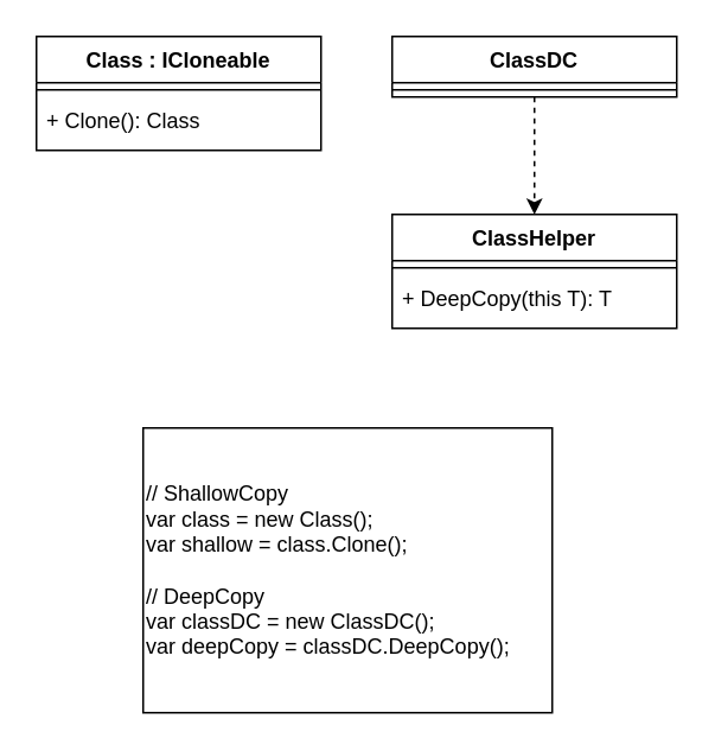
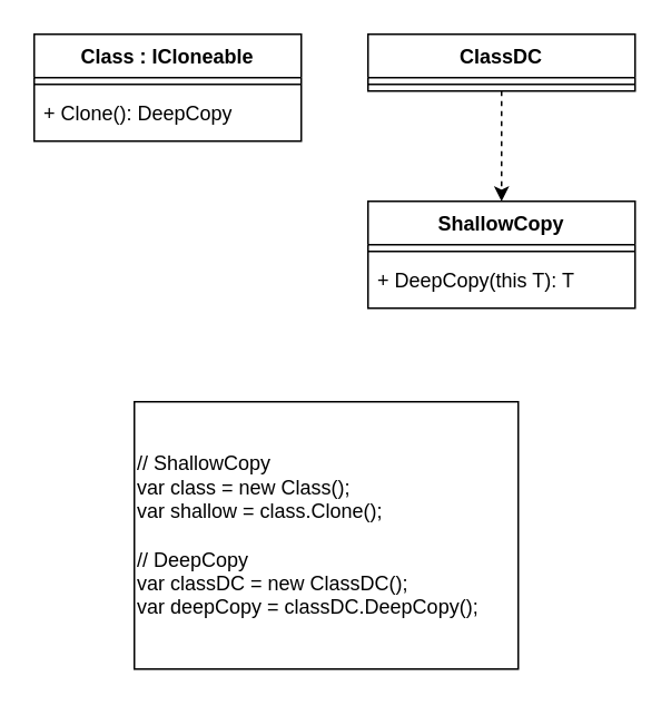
  <mxCell id="0" />
  <mxCell id="1" parent="0" />
  <mxCell id="2" value="Class : ICloneable" style="swimlane;fontStyle=1;align=center;verticalAlign=top;childLayout=stackLayout;horizontal=1;startSize=26;horizontalStack=0;resizeParent=1;resizeParentMax=0;resizeLast=0;collapsible=1;marginBottom=0;labelBackgroundColor=#ffffff;" parent="1" vertex="1"><mxGeometry x="20" y="20" width="160" height="64" as="geometry" /></mxCell>
  <mxCell id="3" value="" style="line;strokeWidth=1;align=left;verticalAlign=middle;spacingTop=-1;spacingLeft=3;spacingRight=3;rotatable=0;labelPosition=right;points=[];portConstraint=eastwest;" parent="2" vertex="1"><mxGeometry y="26" width="160" height="8" as="geometry" /></mxCell>
- <mxCell id="4" value="+ Clone(): Class" style="text;align=left;verticalAlign=top;spacingLeft=4;spacingRight=4;overflow=hidden;rotatable=0;points=[[0,0.5],[1,0.5]];portConstraint=eastwest;whiteSpace=wrap;" parent="2" vertex="1"><mxGeometry y="34" width="160" height="30" as="geometry" /></mxCell>
+ <mxCell id="4" value="+ Clone(): DeepCopy" style="text;align=left;verticalAlign=top;spacingLeft=4;spacingRight=4;overflow=hidden;rotatable=0;points=[[0,0.5],[1,0.5]];portConstraint=eastwest;whiteSpace=wrap;" parent="2" vertex="1"><mxGeometry y="34" width="160" height="30" as="geometry" /></mxCell>
  <mxCell id="5" value="&lt;div&gt;// ShallowCopy&lt;/div&gt;&lt;div&gt;var class = new Class();&lt;/div&gt;&lt;div&gt;var shallow = class.Clone();&lt;/div&gt;&lt;div&gt;&lt;br&gt;&lt;/div&gt;&lt;div&gt;// DeepCopy&lt;br&gt;&lt;/div&gt;&lt;div&gt;&lt;div&gt;var classDC = new ClassDC();&lt;/div&gt;&lt;/div&gt;&lt;div&gt;var deepCopy = classDC.DeepCopy();&lt;/div&gt;" style="rounded=0;whiteSpace=wrap;html=1;align=left;labelBackgroundColor=#ffffff;" parent="1" vertex="1"><mxGeometry x="80" y="240" width="230" height="160" as="geometry" /></mxCell>
  <mxCell id="6" style="edgeStyle=orthogonalEdgeStyle;rounded=0;orthogonalLoop=1;jettySize=auto;html=1;entryX=0.5;entryY=0;entryDx=0;entryDy=0;dashed=1;" edge="1" parent="1" source="7" target="9"><mxGeometry relative="1" as="geometry" /></mxCell>
  <mxCell id="7" value="ClassDC" style="swimlane;fontStyle=1;align=center;verticalAlign=top;childLayout=stackLayout;horizontal=1;startSize=26;horizontalStack=0;resizeParent=1;resizeParentMax=0;resizeLast=0;collapsible=1;marginBottom=0;labelBackgroundColor=#ffffff;" vertex="1" parent="1"><mxGeometry x="220" y="20" width="160" height="34" as="geometry" /></mxCell>
  <mxCell id="8" value="" style="line;strokeWidth=1;align=left;verticalAlign=middle;spacingTop=-1;spacingLeft=3;spacingRight=3;rotatable=0;labelPosition=right;points=[];portConstraint=eastwest;" vertex="1" parent="7"><mxGeometry y="26" width="160" height="8" as="geometry" /></mxCell>
- <mxCell id="9" value="ClassHelper" style="swimlane;fontStyle=1;align=center;verticalAlign=top;childLayout=stackLayout;horizontal=1;startSize=26;horizontalStack=0;resizeParent=1;resizeParentMax=0;resizeLast=0;collapsible=1;marginBottom=0;labelBackgroundColor=#ffffff;" vertex="1" parent="1"><mxGeometry x="220" y="120" width="160" height="64" as="geometry" /></mxCell>
+ <mxCell id="9" value="ShallowCopy" style="swimlane;fontStyle=1;align=center;verticalAlign=top;childLayout=stackLayout;horizontal=1;startSize=26;horizontalStack=0;resizeParent=1;resizeParentMax=0;resizeLast=0;collapsible=1;marginBottom=0;labelBackgroundColor=#ffffff;" vertex="1" parent="1"><mxGeometry x="220" y="120" width="160" height="64" as="geometry" /></mxCell>
  <mxCell id="10" value="" style="line;strokeWidth=1;align=left;verticalAlign=middle;spacingTop=-1;spacingLeft=3;spacingRight=3;rotatable=0;labelPosition=right;points=[];portConstraint=eastwest;" vertex="1" parent="9"><mxGeometry y="26" width="160" height="8" as="geometry" /></mxCell>
  <mxCell id="11" value="+ DeepCopy(this T): T" style="text;align=left;verticalAlign=top;spacingLeft=4;spacingRight=4;overflow=hidden;rotatable=0;points=[[0,0.5],[1,0.5]];portConstraint=eastwest;whiteSpace=wrap;" vertex="1" parent="9"><mxGeometry y="34" width="160" height="30" as="geometry" /></mxCell>
